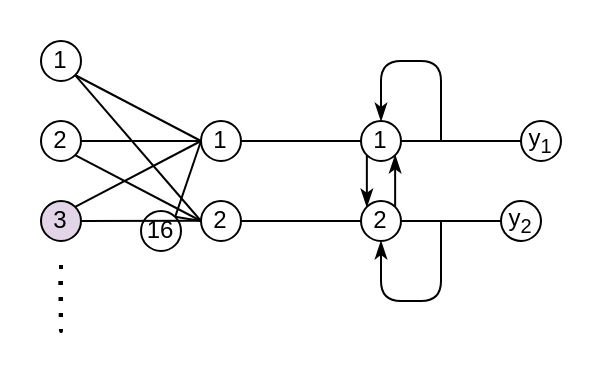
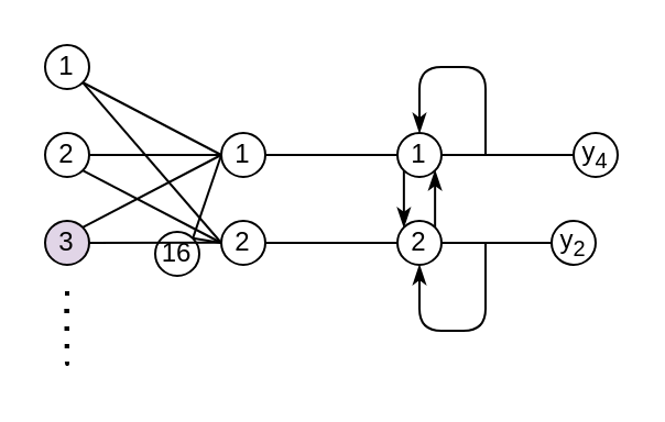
  <mxCell id="0" />
  <mxCell id="1" parent="0" />
  <mxCell id="2" value="1" style="ellipse;whiteSpace=wrap;html=1;aspect=fixed;" vertex="1" parent="1"><mxGeometry x="20" y="20" width="20" height="20" as="geometry" /></mxCell>
  <mxCell id="3" style="orthogonalLoop=1;jettySize=auto;html=1;exitX=1;exitY=0.5;exitDx=0;exitDy=0;entryX=0;entryY=0.5;entryDx=0;entryDy=0;rounded=0;endArrow=none;endFill=0;" edge="1" parent="1" source="5" target="15"><mxGeometry relative="1" as="geometry" /></mxCell>
  <mxCell id="4" style="edgeStyle=none;rounded=0;orthogonalLoop=1;jettySize=auto;html=1;exitX=1;exitY=1;exitDx=0;exitDy=0;endArrow=none;endFill=0;strokeColor=#000000;" edge="1" parent="1" source="5"><mxGeometry relative="1" as="geometry"><mxPoint x="100" y="110" as="targetPoint" /></mxGeometry></mxCell>
  <mxCell id="5" value="2" style="ellipse;whiteSpace=wrap;html=1;aspect=fixed;" vertex="1" parent="1"><mxGeometry x="20" y="60" width="20" height="20" as="geometry" /></mxCell>
  <mxCell id="6" value="" style="endArrow=none;dashed=1;html=1;dashPattern=1 3;strokeWidth=2;" edge="1" parent="1" source="12"><mxGeometry width="50" height="50" relative="1" as="geometry"><mxPoint x="30" y="130" as="sourcePoint" /><mxPoint x="30" y="110" as="targetPoint" /></mxGeometry></mxCell>
  <mxCell id="7" style="edgeStyle=none;rounded=0;orthogonalLoop=1;jettySize=auto;html=1;exitX=1;exitY=0;exitDx=0;exitDy=0;endArrow=none;endFill=0;strokeColor=#000000;" edge="1" parent="1" source="9"><mxGeometry relative="1" as="geometry"><mxPoint x="100" y="70" as="targetPoint" /></mxGeometry></mxCell>
  <mxCell id="8" style="edgeStyle=none;rounded=0;orthogonalLoop=1;jettySize=auto;html=1;exitX=1;exitY=0;exitDx=0;exitDy=0;endArrow=none;endFill=0;strokeColor=#000000;" edge="1" parent="1" source="9"><mxGeometry relative="1" as="geometry"><mxPoint x="100" y="110" as="targetPoint" /></mxGeometry></mxCell>
  <mxCell id="9" value="16" style="ellipse;whiteSpace=wrap;html=1;aspect=fixed;" vertex="1" parent="1"><mxGeometry x="70" y="105" width="20" height="20" as="geometry" /></mxCell>
  <mxCell id="10" style="edgeStyle=none;rounded=0;orthogonalLoop=1;jettySize=auto;html=1;exitX=1;exitY=0;exitDx=0;exitDy=0;entryX=0;entryY=0.5;entryDx=0;entryDy=0;endArrow=none;endFill=0;strokeColor=#000000;" edge="1" parent="1" source="12" target="15"><mxGeometry relative="1" as="geometry" /></mxCell>
  <mxCell id="11" style="edgeStyle=none;rounded=0;orthogonalLoop=1;jettySize=auto;html=1;exitX=1;exitY=0.5;exitDx=0;exitDy=0;endArrow=none;endFill=0;strokeColor=#000000;" edge="1" parent="1" source="12"><mxGeometry relative="1" as="geometry"><mxPoint x="100" y="109.857" as="targetPoint" /></mxGeometry></mxCell>
  <mxCell id="12" value="3" style="ellipse;whiteSpace=wrap;html=1;aspect=fixed;fillColor=#e1d5e7;" vertex="1" parent="1"><mxGeometry x="20" y="100" width="20" height="20" as="geometry" /></mxCell>
  <mxCell id="13" value="" style="endArrow=none;dashed=1;html=1;dashPattern=1 3;strokeWidth=2;" edge="1" parent="1"><mxGeometry width="50" height="50" relative="1" as="geometry"><mxPoint x="29.66" y="140" as="sourcePoint" /><mxPoint x="30" y="130" as="targetPoint" /><Array as="points"><mxPoint x="30" y="170" /></Array></mxGeometry></mxCell>
  <mxCell id="14" style="edgeStyle=none;rounded=0;orthogonalLoop=1;jettySize=auto;html=1;endArrow=none;endFill=0;strokeColor=#000000;entryX=0;entryY=0.5;entryDx=0;entryDy=0;" edge="1" parent="1" source="15" target="22"><mxGeometry relative="1" as="geometry"><mxPoint x="170" y="70" as="targetPoint" /></mxGeometry></mxCell>
  <mxCell id="15" value="1" style="ellipse;whiteSpace=wrap;html=1;aspect=fixed;" vertex="1" parent="1"><mxGeometry x="100" y="60" width="20" height="20" as="geometry" /></mxCell>
  <mxCell id="16" style="edgeStyle=none;rounded=0;orthogonalLoop=1;jettySize=auto;html=1;entryX=0;entryY=0.5;entryDx=0;entryDy=0;endArrow=none;endFill=0;strokeColor=#000000;" edge="1" parent="1" source="17" target="25"><mxGeometry relative="1" as="geometry" /></mxCell>
  <mxCell id="17" value="2" style="ellipse;whiteSpace=wrap;html=1;aspect=fixed;" vertex="1" parent="1"><mxGeometry x="100" y="100" width="20" height="20" as="geometry" /></mxCell>
  <mxCell id="18" value="" style="endArrow=none;html=1;entryX=0;entryY=0.5;entryDx=0;entryDy=0;" edge="1" parent="1" target="15"><mxGeometry width="50" height="50" relative="1" as="geometry"><mxPoint x="37" y="37" as="sourcePoint" /><mxPoint x="80" y="60" as="targetPoint" /></mxGeometry></mxCell>
  <mxCell id="19" value="" style="endArrow=none;html=1;entryX=0;entryY=0.5;entryDx=0;entryDy=0;exitX=1;exitY=1;exitDx=0;exitDy=0;" edge="1" parent="1" source="2" target="17"><mxGeometry width="50" height="50" relative="1" as="geometry"><mxPoint x="47" y="47" as="sourcePoint" /><mxPoint x="110" y="80" as="targetPoint" /></mxGeometry></mxCell>
  <mxCell id="20" style="edgeStyle=none;rounded=0;orthogonalLoop=1;jettySize=auto;html=1;exitX=0;exitY=1;exitDx=0;exitDy=0;entryX=0;entryY=0;entryDx=0;entryDy=0;endArrow=classicThin;endFill=1;strokeColor=#000000;" edge="1" parent="1" source="22" target="25"><mxGeometry relative="1" as="geometry" /></mxCell>
  <mxCell id="21" style="edgeStyle=none;rounded=0;orthogonalLoop=1;jettySize=auto;html=1;entryX=0;entryY=0.5;entryDx=0;entryDy=0;endArrow=none;endFill=0;strokeColor=#000000;" edge="1" parent="1" source="22" target="26"><mxGeometry relative="1" as="geometry" /></mxCell>
  <mxCell id="22" value="1" style="ellipse;whiteSpace=wrap;html=1;aspect=fixed;" vertex="1" parent="1"><mxGeometry x="180" y="60" width="20" height="20" as="geometry" /></mxCell>
  <mxCell id="23" style="edgeStyle=none;rounded=0;orthogonalLoop=1;jettySize=auto;html=1;exitX=1;exitY=0;exitDx=0;exitDy=0;entryX=1;entryY=1;entryDx=0;entryDy=0;endArrow=classicThin;endFill=1;strokeColor=#000000;" edge="1" parent="1" source="25" target="22"><mxGeometry relative="1" as="geometry" /></mxCell>
  <mxCell id="24" style="edgeStyle=none;rounded=0;orthogonalLoop=1;jettySize=auto;html=1;entryX=0;entryY=0.5;entryDx=0;entryDy=0;endArrow=none;endFill=0;strokeColor=#000000;" edge="1" parent="1" source="25" target="27"><mxGeometry relative="1" as="geometry" /></mxCell>
  <mxCell id="25" value="2" style="ellipse;whiteSpace=wrap;html=1;aspect=fixed;" vertex="1" parent="1"><mxGeometry x="180" y="100" width="20" height="20" as="geometry" /></mxCell>
- <mxCell id="26" value="y&lt;sub&gt;1&lt;/sub&gt;" style="ellipse;whiteSpace=wrap;html=1;aspect=fixed;" vertex="1" parent="1"><mxGeometry x="260" y="60" width="20" height="20" as="geometry" /></mxCell>
+ <mxCell id="26" value="y&lt;sub&gt;4&lt;/sub&gt;" style="ellipse;whiteSpace=wrap;html=1;aspect=fixed;" vertex="1" parent="1"><mxGeometry x="260" y="60" width="20" height="20" as="geometry" /></mxCell>
  <mxCell id="27" value="y&lt;sub&gt;2&lt;/sub&gt;" style="ellipse;whiteSpace=wrap;html=1;aspect=fixed;" vertex="1" parent="1"><mxGeometry x="250" y="100" width="20" height="20" as="geometry" /></mxCell>
  <mxCell id="28" value="" style="endArrow=classicThin;html=1;strokeColor=#000000;endFill=1;entryX=0.5;entryY=0;entryDx=0;entryDy=0;" edge="1" parent="1" target="22"><mxGeometry width="50" height="50" relative="1" as="geometry"><mxPoint x="220" y="70" as="sourcePoint" /><mxPoint x="180" y="70" as="targetPoint" /><Array as="points"><mxPoint x="220" y="30" /><mxPoint x="190" y="30" /></Array></mxGeometry></mxCell>
  <mxCell id="29" value="" style="endArrow=classicThin;html=1;strokeColor=#000000;endFill=1;entryX=0.5;entryY=1;entryDx=0;entryDy=0;" edge="1" parent="1" target="25"><mxGeometry width="50" height="50" relative="1" as="geometry"><mxPoint x="220" y="110" as="sourcePoint" /><mxPoint x="170" y="160" as="targetPoint" /><Array as="points"><mxPoint x="220" y="150" /><mxPoint x="190" y="150" /></Array></mxGeometry></mxCell>
